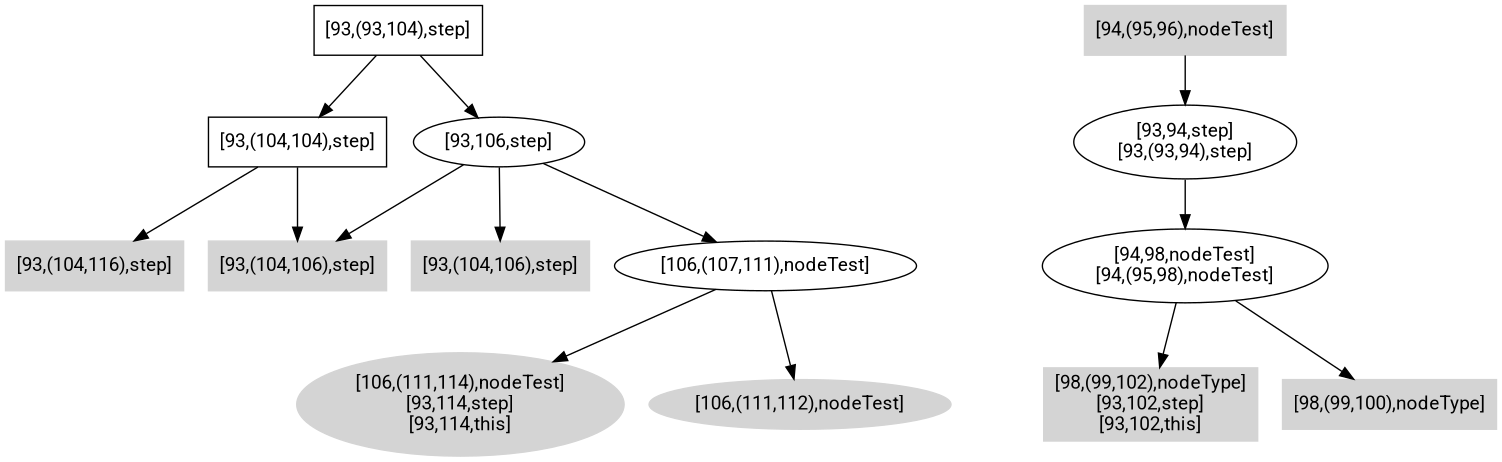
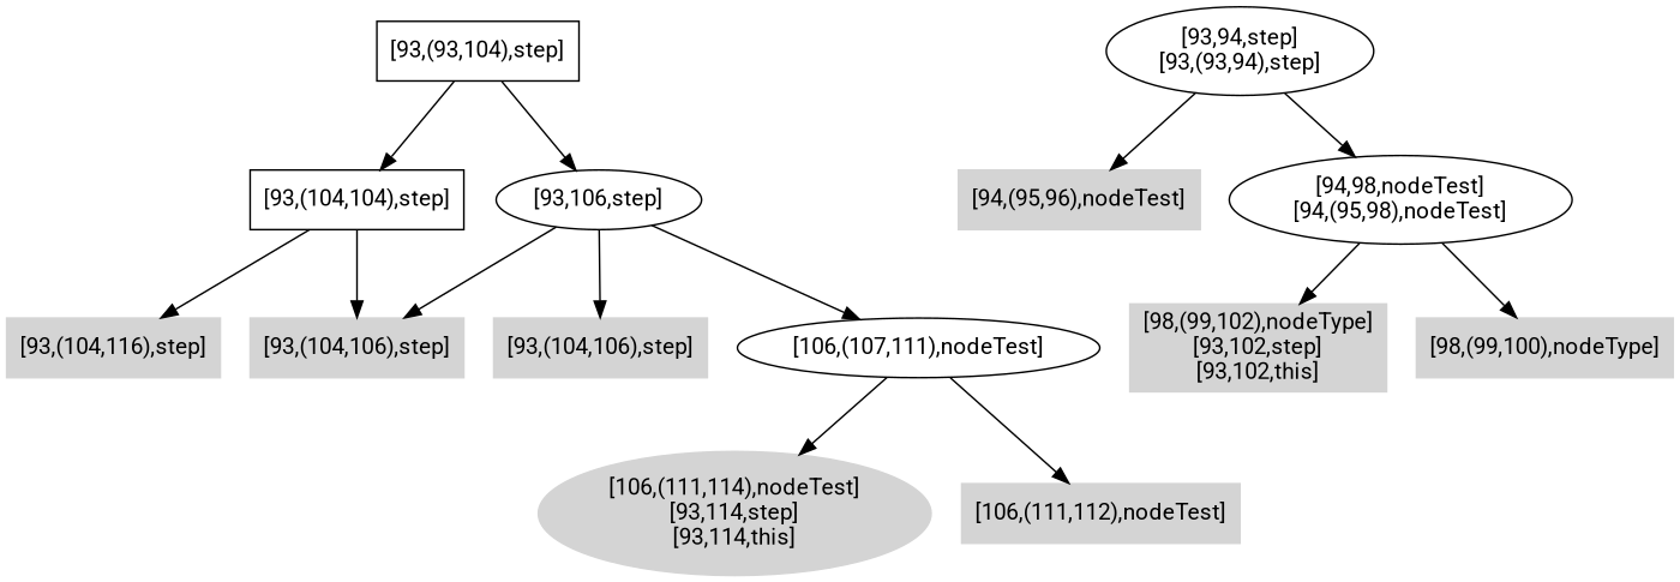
  digraph {
    fontname=Roboto
    node [color=".0 .0 .83" fontname=Roboto shape=box style=filled]
    edge [fontname=Roboto]
    n1 [label="[106,(111,114),nodeTest]\n[93,114,step]\n[93,114,this]" shape=ellipse]
    n2 [label="[98,(99,102),nodeType]\n[93,102,step]\n[93,102,this]"]
    n3 [label="[94,(95,96),nodeTest]"]
    n4 [label="[98,(99,100),nodeType]"]
    n5 [label="[94,98,nodeTest]\n[94,(95,98),nodeTest]" color="" shape="" style=""]
    n6 [label="[93,94,step]\n[93,(93,94),step]" color="" shape="" style=""]
    n7 [label="[93,(104,106),step]"]
    n8 [label="[93,(104,116),step]"]
    n9 [label="[93,(104,104),step]" color="" style=""]
    n10 [label="[93,(104,106),step]"]
-   n11 [label="[106,(111,112),nodeTest]" shape=ellipse]
+   n11 [label="[106,(111,112),nodeTest]"]
    n12 [label="[106,(107,111),nodeTest]" color="" shape="" style=""]
    n13 [label="[93,106,step]" color="" shape="" style=""]
    n14 [label="[93,(93,104),step]" color="" style=""]
    n5 -> n2
    n5 -> n4
-   n3 -> n6
+   n6 -> n3
    n6 -> n5
    n9 -> n7
    n9 -> n8
    n12 -> n1
    n12 -> n11
    n13 -> n7
    n13 -> n10
    n13 -> n12
    n14 -> n9
    n14 -> n13
  }
